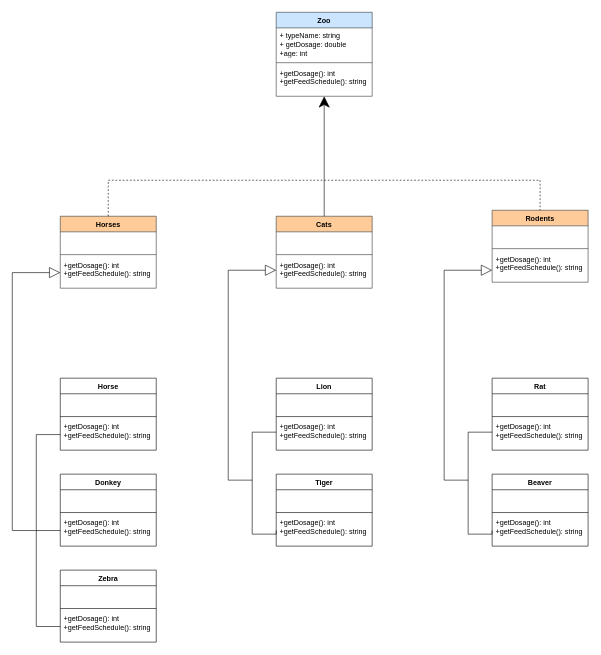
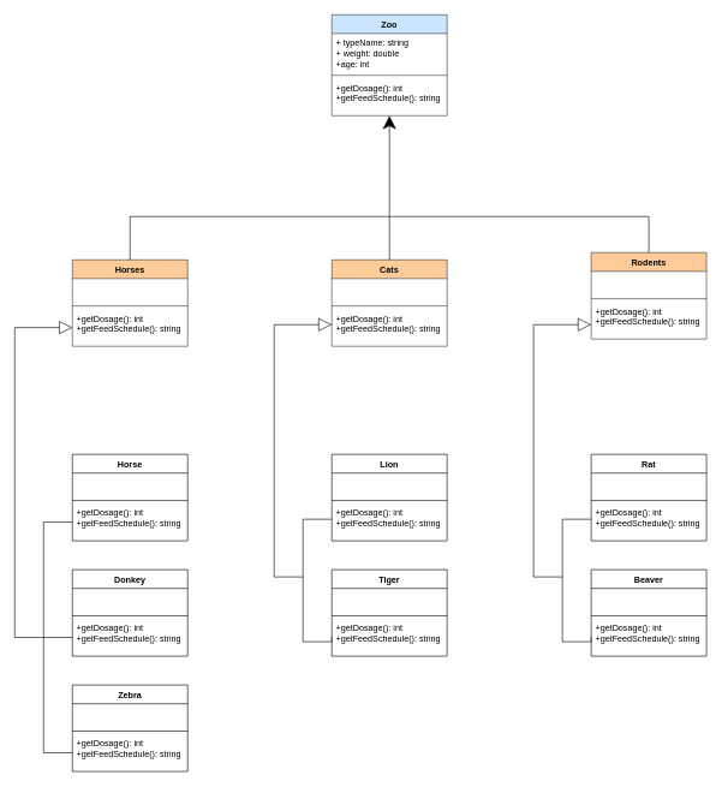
  <mxCell id="0" />
  <mxCell id="1" parent="0" />
  <mxCell id="2" value="Zoo" style="swimlane;fontStyle=1;align=center;verticalAlign=top;childLayout=stackLayout;horizontal=1;startSize=26;horizontalStack=0;resizeParent=1;resizeParentMax=0;resizeLast=0;collapsible=1;marginBottom=0;whiteSpace=wrap;html=1;fillColor=#cce5ff;strokeColor=#36393d;" vertex="1" parent="1"><mxGeometry x="460" y="20" width="160" height="140" as="geometry" /></mxCell>
- <mxCell id="3" value="+ typeName: string&lt;div&gt;+ getDosage: double&lt;/div&gt;&lt;div&gt;+age: int&lt;/div&gt;" style="text;strokeColor=none;fillColor=none;align=left;verticalAlign=top;spacingLeft=4;spacingRight=4;overflow=hidden;rotatable=0;points=[[0,0.5],[1,0.5]];portConstraint=eastwest;whiteSpace=wrap;html=1;" vertex="1" parent="2"><mxGeometry y="26" width="160" height="54" as="geometry" /></mxCell>
+ <mxCell id="3" value="+ typeName: string&lt;div&gt;+ weight: double&lt;/div&gt;&lt;div&gt;+age: int&lt;/div&gt;" style="text;strokeColor=none;fillColor=none;align=left;verticalAlign=top;spacingLeft=4;spacingRight=4;overflow=hidden;rotatable=0;points=[[0,0.5],[1,0.5]];portConstraint=eastwest;whiteSpace=wrap;html=1;" vertex="1" parent="2"><mxGeometry y="26" width="160" height="54" as="geometry" /></mxCell>
  <mxCell id="4" value="" style="line;strokeWidth=1;fillColor=none;align=left;verticalAlign=middle;spacingTop=-1;spacingLeft=3;spacingRight=3;rotatable=0;labelPosition=right;points=[];portConstraint=eastwest;strokeColor=inherit;" vertex="1" parent="2"><mxGeometry y="80" width="160" height="8" as="geometry" /></mxCell>
  <mxCell id="5" value="+getDosage(): int&lt;div&gt;+getFeedSchedule(): string&lt;/div&gt;" style="text;strokeColor=none;fillColor=none;align=left;verticalAlign=top;spacingLeft=4;spacingRight=4;overflow=hidden;rotatable=0;points=[[0,0.5],[1,0.5]];portConstraint=eastwest;whiteSpace=wrap;html=1;" vertex="1" parent="2"><mxGeometry y="88" width="160" height="52" as="geometry" /></mxCell>
  <mxCell id="6" value="Horses" style="swimlane;fontStyle=1;align=center;verticalAlign=top;childLayout=stackLayout;horizontal=1;startSize=26;horizontalStack=0;resizeParent=1;resizeParentMax=0;resizeLast=0;collapsible=1;marginBottom=0;whiteSpace=wrap;html=1;fillColor=#ffcc99;strokeColor=#36393d;" vertex="1" parent="1"><mxGeometry x="100" y="360" width="160" height="120" as="geometry" /></mxCell>
  <mxCell id="7" value="&lt;div&gt;&lt;br&gt;&lt;/div&gt;" style="text;strokeColor=none;fillColor=none;align=left;verticalAlign=top;spacingLeft=4;spacingRight=4;overflow=hidden;rotatable=0;points=[[0,0.5],[1,0.5]];portConstraint=eastwest;whiteSpace=wrap;html=1;" vertex="1" parent="6"><mxGeometry y="26" width="160" height="34" as="geometry" /></mxCell>
  <mxCell id="8" value="" style="line;strokeWidth=1;fillColor=none;align=left;verticalAlign=middle;spacingTop=-1;spacingLeft=3;spacingRight=3;rotatable=0;labelPosition=right;points=[];portConstraint=eastwest;strokeColor=inherit;" vertex="1" parent="6"><mxGeometry y="60" width="160" height="8" as="geometry" /></mxCell>
  <mxCell id="9" value="+getDosage(): int&lt;div&gt;+getFeedSchedule(): string&lt;/div&gt;" style="text;strokeColor=none;fillColor=none;align=left;verticalAlign=top;spacingLeft=4;spacingRight=4;overflow=hidden;rotatable=0;points=[[0,0.5],[1,0.5]];portConstraint=eastwest;whiteSpace=wrap;html=1;" vertex="1" parent="6"><mxGeometry y="68" width="160" height="52" as="geometry" /></mxCell>
  <mxCell id="10" value="Rodents" style="swimlane;fontStyle=1;align=center;verticalAlign=top;childLayout=stackLayout;horizontal=1;startSize=26;horizontalStack=0;resizeParent=1;resizeParentMax=0;resizeLast=0;collapsible=1;marginBottom=0;whiteSpace=wrap;html=1;fillColor=#ffcc99;strokeColor=#36393d;" vertex="1" parent="1"><mxGeometry x="820" y="350" width="160" height="120" as="geometry" /></mxCell>
  <mxCell id="11" value="&lt;div&gt;&lt;br&gt;&lt;/div&gt;&lt;div&gt;&lt;br&gt;&lt;/div&gt;" style="text;strokeColor=none;fillColor=none;align=left;verticalAlign=top;spacingLeft=4;spacingRight=4;overflow=hidden;rotatable=0;points=[[0,0.5],[1,0.5]];portConstraint=eastwest;whiteSpace=wrap;html=1;" vertex="1" parent="10"><mxGeometry y="26" width="160" height="34" as="geometry" /></mxCell>
  <mxCell id="12" value="" style="line;strokeWidth=1;fillColor=none;align=left;verticalAlign=middle;spacingTop=-1;spacingLeft=3;spacingRight=3;rotatable=0;labelPosition=right;points=[];portConstraint=eastwest;strokeColor=inherit;" vertex="1" parent="10"><mxGeometry y="60" width="160" height="8" as="geometry" /></mxCell>
  <mxCell id="13" value="+getDosage(): int&lt;div&gt;+getFeedSchedule(): string&lt;/div&gt;" style="text;strokeColor=none;fillColor=none;align=left;verticalAlign=top;spacingLeft=4;spacingRight=4;overflow=hidden;rotatable=0;points=[[0,0.5],[1,0.5]];portConstraint=eastwest;whiteSpace=wrap;html=1;" vertex="1" parent="10"><mxGeometry y="68" width="160" height="52" as="geometry" /></mxCell>
  <mxCell id="14" value="Cats" style="swimlane;fontStyle=1;align=center;verticalAlign=top;childLayout=stackLayout;horizontal=1;startSize=26;horizontalStack=0;resizeParent=1;resizeParentMax=0;resizeLast=0;collapsible=1;marginBottom=0;whiteSpace=wrap;html=1;fillColor=#ffcc99;strokeColor=#36393d;" vertex="1" parent="1"><mxGeometry x="460" y="360" width="160" height="120" as="geometry" /></mxCell>
  <mxCell id="15" value="&lt;div&gt;&lt;br&gt;&lt;/div&gt;&lt;div&gt;&lt;br&gt;&lt;/div&gt;" style="text;strokeColor=none;fillColor=none;align=left;verticalAlign=top;spacingLeft=4;spacingRight=4;overflow=hidden;rotatable=0;points=[[0,0.5],[1,0.5]];portConstraint=eastwest;whiteSpace=wrap;html=1;" vertex="1" parent="14"><mxGeometry y="26" width="160" height="34" as="geometry" /></mxCell>
  <mxCell id="16" value="" style="line;strokeWidth=1;fillColor=none;align=left;verticalAlign=middle;spacingTop=-1;spacingLeft=3;spacingRight=3;rotatable=0;labelPosition=right;points=[];portConstraint=eastwest;strokeColor=inherit;" vertex="1" parent="14"><mxGeometry y="60" width="160" height="8" as="geometry" /></mxCell>
  <mxCell id="17" value="+getDosage(): int&lt;div&gt;+getFeedSchedule(): string&lt;/div&gt;" style="text;strokeColor=none;fillColor=none;align=left;verticalAlign=top;spacingLeft=4;spacingRight=4;overflow=hidden;rotatable=0;points=[[0,0.5],[1,0.5]];portConstraint=eastwest;whiteSpace=wrap;html=1;" vertex="1" parent="14"><mxGeometry y="68" width="160" height="52" as="geometry" /></mxCell>
  <mxCell id="18" value="Horse" style="swimlane;fontStyle=1;align=center;verticalAlign=top;childLayout=stackLayout;horizontal=1;startSize=26;horizontalStack=0;resizeParent=1;resizeParentMax=0;resizeLast=0;collapsible=1;marginBottom=0;whiteSpace=wrap;html=1;" vertex="1" parent="1"><mxGeometry x="100" y="630" width="160" height="120" as="geometry" /></mxCell>
  <mxCell id="19" value="&lt;div&gt;&lt;br&gt;&lt;/div&gt;" style="text;strokeColor=none;fillColor=none;align=left;verticalAlign=top;spacingLeft=4;spacingRight=4;overflow=hidden;rotatable=0;points=[[0,0.5],[1,0.5]];portConstraint=eastwest;whiteSpace=wrap;html=1;" vertex="1" parent="18"><mxGeometry y="26" width="160" height="34" as="geometry" /></mxCell>
  <mxCell id="20" value="" style="line;strokeWidth=1;fillColor=none;align=left;verticalAlign=middle;spacingTop=-1;spacingLeft=3;spacingRight=3;rotatable=0;labelPosition=right;points=[];portConstraint=eastwest;strokeColor=inherit;" vertex="1" parent="18"><mxGeometry y="60" width="160" height="8" as="geometry" /></mxCell>
  <mxCell id="21" value="+getDosage(): int&lt;div&gt;+getFeedSchedule(): string&lt;/div&gt;" style="text;strokeColor=none;fillColor=none;align=left;verticalAlign=top;spacingLeft=4;spacingRight=4;overflow=hidden;rotatable=0;points=[[0,0.5],[1,0.5]];portConstraint=eastwest;whiteSpace=wrap;html=1;" vertex="1" parent="18"><mxGeometry y="68" width="160" height="52" as="geometry" /></mxCell>
  <mxCell id="22" value="Donkey" style="swimlane;fontStyle=1;align=center;verticalAlign=top;childLayout=stackLayout;horizontal=1;startSize=26;horizontalStack=0;resizeParent=1;resizeParentMax=0;resizeLast=0;collapsible=1;marginBottom=0;whiteSpace=wrap;html=1;" vertex="1" parent="1"><mxGeometry x="100" y="790" width="160" height="120" as="geometry" /></mxCell>
  <mxCell id="23" value="&lt;div&gt;&lt;br&gt;&lt;/div&gt;" style="text;strokeColor=none;fillColor=none;align=left;verticalAlign=top;spacingLeft=4;spacingRight=4;overflow=hidden;rotatable=0;points=[[0,0.5],[1,0.5]];portConstraint=eastwest;whiteSpace=wrap;html=1;" vertex="1" parent="22"><mxGeometry y="26" width="160" height="34" as="geometry" /></mxCell>
  <mxCell id="24" value="" style="line;strokeWidth=1;fillColor=none;align=left;verticalAlign=middle;spacingTop=-1;spacingLeft=3;spacingRight=3;rotatable=0;labelPosition=right;points=[];portConstraint=eastwest;strokeColor=inherit;" vertex="1" parent="22"><mxGeometry y="60" width="160" height="8" as="geometry" /></mxCell>
  <mxCell id="25" value="+getDosage(): int&lt;div&gt;+getFeedSchedule(): string&lt;/div&gt;" style="text;strokeColor=none;fillColor=none;align=left;verticalAlign=top;spacingLeft=4;spacingRight=4;overflow=hidden;rotatable=0;points=[[0,0.5],[1,0.5]];portConstraint=eastwest;whiteSpace=wrap;html=1;" vertex="1" parent="22"><mxGeometry y="68" width="160" height="52" as="geometry" /></mxCell>
  <mxCell id="26" value="Zebra" style="swimlane;fontStyle=1;align=center;verticalAlign=top;childLayout=stackLayout;horizontal=1;startSize=26;horizontalStack=0;resizeParent=1;resizeParentMax=0;resizeLast=0;collapsible=1;marginBottom=0;whiteSpace=wrap;html=1;" vertex="1" parent="1"><mxGeometry x="100" y="950" width="160" height="120" as="geometry" /></mxCell>
  <mxCell id="27" value="&lt;div&gt;&lt;br&gt;&lt;/div&gt;" style="text;strokeColor=none;fillColor=none;align=left;verticalAlign=top;spacingLeft=4;spacingRight=4;overflow=hidden;rotatable=0;points=[[0,0.5],[1,0.5]];portConstraint=eastwest;whiteSpace=wrap;html=1;" vertex="1" parent="26"><mxGeometry y="26" width="160" height="34" as="geometry" /></mxCell>
  <mxCell id="28" value="" style="line;strokeWidth=1;fillColor=none;align=left;verticalAlign=middle;spacingTop=-1;spacingLeft=3;spacingRight=3;rotatable=0;labelPosition=right;points=[];portConstraint=eastwest;strokeColor=inherit;" vertex="1" parent="26"><mxGeometry y="60" width="160" height="8" as="geometry" /></mxCell>
  <mxCell id="29" value="+getDosage(): int&lt;div&gt;+getFeedSchedule(): string&lt;/div&gt;" style="text;strokeColor=none;fillColor=none;align=left;verticalAlign=top;spacingLeft=4;spacingRight=4;overflow=hidden;rotatable=0;points=[[0,0.5],[1,0.5]];portConstraint=eastwest;whiteSpace=wrap;html=1;" vertex="1" parent="26"><mxGeometry y="68" width="160" height="52" as="geometry" /></mxCell>
  <mxCell id="30" value="Lion" style="swimlane;fontStyle=1;align=center;verticalAlign=top;childLayout=stackLayout;horizontal=1;startSize=26;horizontalStack=0;resizeParent=1;resizeParentMax=0;resizeLast=0;collapsible=1;marginBottom=0;whiteSpace=wrap;html=1;" vertex="1" parent="1"><mxGeometry x="460" y="630" width="160" height="120" as="geometry" /></mxCell>
  <mxCell id="31" value="&lt;div&gt;&lt;br&gt;&lt;/div&gt;" style="text;strokeColor=none;fillColor=none;align=left;verticalAlign=top;spacingLeft=4;spacingRight=4;overflow=hidden;rotatable=0;points=[[0,0.5],[1,0.5]];portConstraint=eastwest;whiteSpace=wrap;html=1;" vertex="1" parent="30"><mxGeometry y="26" width="160" height="34" as="geometry" /></mxCell>
  <mxCell id="32" value="" style="line;strokeWidth=1;fillColor=none;align=left;verticalAlign=middle;spacingTop=-1;spacingLeft=3;spacingRight=3;rotatable=0;labelPosition=right;points=[];portConstraint=eastwest;strokeColor=inherit;" vertex="1" parent="30"><mxGeometry y="60" width="160" height="8" as="geometry" /></mxCell>
  <mxCell id="33" value="+getDosage(): int&lt;div&gt;+getFeedSchedule(): string&lt;/div&gt;" style="text;strokeColor=none;fillColor=none;align=left;verticalAlign=top;spacingLeft=4;spacingRight=4;overflow=hidden;rotatable=0;points=[[0,0.5],[1,0.5]];portConstraint=eastwest;whiteSpace=wrap;html=1;" vertex="1" parent="30"><mxGeometry y="68" width="160" height="52" as="geometry" /></mxCell>
  <mxCell id="34" value="Tiger" style="swimlane;fontStyle=1;align=center;verticalAlign=top;childLayout=stackLayout;horizontal=1;startSize=26;horizontalStack=0;resizeParent=1;resizeParentMax=0;resizeLast=0;collapsible=1;marginBottom=0;whiteSpace=wrap;html=1;" vertex="1" parent="1"><mxGeometry x="460" y="790" width="160" height="120" as="geometry" /></mxCell>
  <mxCell id="35" value="&lt;div&gt;&lt;br&gt;&lt;/div&gt;" style="text;strokeColor=none;fillColor=none;align=left;verticalAlign=top;spacingLeft=4;spacingRight=4;overflow=hidden;rotatable=0;points=[[0,0.5],[1,0.5]];portConstraint=eastwest;whiteSpace=wrap;html=1;" vertex="1" parent="34"><mxGeometry y="26" width="160" height="34" as="geometry" /></mxCell>
  <mxCell id="36" value="" style="line;strokeWidth=1;fillColor=none;align=left;verticalAlign=middle;spacingTop=-1;spacingLeft=3;spacingRight=3;rotatable=0;labelPosition=right;points=[];portConstraint=eastwest;strokeColor=inherit;" vertex="1" parent="34"><mxGeometry y="60" width="160" height="8" as="geometry" /></mxCell>
  <mxCell id="37" value="+getDosage(): int&lt;div&gt;+getFeedSchedule(): string&lt;/div&gt;" style="text;strokeColor=none;fillColor=none;align=left;verticalAlign=top;spacingLeft=4;spacingRight=4;overflow=hidden;rotatable=0;points=[[0,0.5],[1,0.5]];portConstraint=eastwest;whiteSpace=wrap;html=1;" vertex="1" parent="34"><mxGeometry y="68" width="160" height="52" as="geometry" /></mxCell>
  <mxCell id="38" value="Rat" style="swimlane;fontStyle=1;align=center;verticalAlign=top;childLayout=stackLayout;horizontal=1;startSize=26;horizontalStack=0;resizeParent=1;resizeParentMax=0;resizeLast=0;collapsible=1;marginBottom=0;whiteSpace=wrap;html=1;" vertex="1" parent="1"><mxGeometry x="820" y="630" width="160" height="120" as="geometry" /></mxCell>
  <mxCell id="39" value="&lt;div&gt;&lt;br&gt;&lt;/div&gt;" style="text;strokeColor=none;fillColor=none;align=left;verticalAlign=top;spacingLeft=4;spacingRight=4;overflow=hidden;rotatable=0;points=[[0,0.5],[1,0.5]];portConstraint=eastwest;whiteSpace=wrap;html=1;" vertex="1" parent="38"><mxGeometry y="26" width="160" height="34" as="geometry" /></mxCell>
  <mxCell id="40" value="" style="line;strokeWidth=1;fillColor=none;align=left;verticalAlign=middle;spacingTop=-1;spacingLeft=3;spacingRight=3;rotatable=0;labelPosition=right;points=[];portConstraint=eastwest;strokeColor=inherit;" vertex="1" parent="38"><mxGeometry y="60" width="160" height="8" as="geometry" /></mxCell>
  <mxCell id="41" value="+getDosage(): int&lt;div&gt;+getFeedSchedule(): string&lt;/div&gt;" style="text;strokeColor=none;fillColor=none;align=left;verticalAlign=top;spacingLeft=4;spacingRight=4;overflow=hidden;rotatable=0;points=[[0,0.5],[1,0.5]];portConstraint=eastwest;whiteSpace=wrap;html=1;" vertex="1" parent="38"><mxGeometry y="68" width="160" height="52" as="geometry" /></mxCell>
  <mxCell id="42" value="Beaver" style="swimlane;fontStyle=1;align=center;verticalAlign=top;childLayout=stackLayout;horizontal=1;startSize=26;horizontalStack=0;resizeParent=1;resizeParentMax=0;resizeLast=0;collapsible=1;marginBottom=0;whiteSpace=wrap;html=1;" vertex="1" parent="1"><mxGeometry x="820" y="790" width="160" height="120" as="geometry" /></mxCell>
  <mxCell id="43" value="&lt;div&gt;&lt;br&gt;&lt;/div&gt;" style="text;strokeColor=none;fillColor=none;align=left;verticalAlign=top;spacingLeft=4;spacingRight=4;overflow=hidden;rotatable=0;points=[[0,0.5],[1,0.5]];portConstraint=eastwest;whiteSpace=wrap;html=1;" vertex="1" parent="42"><mxGeometry y="26" width="160" height="34" as="geometry" /></mxCell>
  <mxCell id="44" value="" style="line;strokeWidth=1;fillColor=none;align=left;verticalAlign=middle;spacingTop=-1;spacingLeft=3;spacingRight=3;rotatable=0;labelPosition=right;points=[];portConstraint=eastwest;strokeColor=inherit;" vertex="1" parent="42"><mxGeometry y="60" width="160" height="8" as="geometry" /></mxCell>
  <mxCell id="45" value="+getDosage(): int&lt;div&gt;+getFeedSchedule(): string&lt;/div&gt;" style="text;strokeColor=none;fillColor=none;align=left;verticalAlign=top;spacingLeft=4;spacingRight=4;overflow=hidden;rotatable=0;points=[[0,0.5],[1,0.5]];portConstraint=eastwest;whiteSpace=wrap;html=1;" vertex="1" parent="42"><mxGeometry y="68" width="160" height="52" as="geometry" /></mxCell>
  <mxCell id="46" value="" style="endArrow=block;endSize=16;endFill=0;html=1;rounded=0;entryX=0;entryY=0.5;entryDx=0;entryDy=0;exitX=0;exitY=0.5;exitDx=0;exitDy=0;" edge="1" parent="1" source="25" target="9"><mxGeometry width="160" relative="1" as="geometry"><mxPoint x="179.55" y="630" as="sourcePoint" /><mxPoint x="180.35" y="482.768" as="targetPoint" /><Array as="points"><mxPoint y="884" x="20" /><mxPoint y="454" x="20" /></Array></mxGeometry></mxCell>
  <mxCell id="47" value="" style="endArrow=none;html=1;edgeStyle=orthogonalEdgeStyle;rounded=0;entryX=0;entryY=0.5;entryDx=0;entryDy=0;exitX=0;exitY=0.5;exitDx=0;exitDy=0;" edge="1" parent="1" source="29" target="21"><mxGeometry relative="1" as="geometry"><mxPoint x="-10" y="780" as="sourcePoint" /><mxPoint x="150" y="780" as="targetPoint" /><Array as="points"><mxPoint x="60" y="1044" /><mxPoint x="60" y="724" /></Array></mxGeometry></mxCell>
  <mxCell id="48" value="" style="endArrow=none;html=1;edgeStyle=orthogonalEdgeStyle;rounded=0;entryX=0;entryY=0.5;entryDx=0;entryDy=0;exitX=0;exitY=0.5;exitDx=0;exitDy=0;" edge="1" parent="1" source="37"><mxGeometry relative="1" as="geometry"><mxPoint x="460" y="1040" as="sourcePoint" /><mxPoint x="460" y="720" as="targetPoint" /><Array as="points"><mxPoint x="460" y="890" /><mxPoint x="420" y="890" /><mxPoint x="420" y="720" /></Array></mxGeometry></mxCell>
  <mxCell id="49" value="" style="endArrow=block;endSize=16;endFill=0;html=1;rounded=0;entryX=0;entryY=0.5;entryDx=0;entryDy=0;" edge="1" parent="1"><mxGeometry width="160" relative="1" as="geometry"><mxPoint x="420" y="800" as="sourcePoint" /><mxPoint x="460" y="450" as="targetPoint" /><Array as="points"><mxPoint x="380" y="800" /><mxPoint x="380" y="450" /></Array></mxGeometry></mxCell>
  <mxCell id="50" value="" style="endArrow=none;html=1;edgeStyle=orthogonalEdgeStyle;rounded=0;entryX=0;entryY=0.5;entryDx=0;entryDy=0;exitX=0;exitY=0.5;exitDx=0;exitDy=0;" edge="1" parent="1"><mxGeometry relative="1" as="geometry"><mxPoint x="820" y="884" as="sourcePoint" /><mxPoint x="820" y="720" as="targetPoint" /><Array as="points"><mxPoint x="820" y="890" /><mxPoint x="780" y="890" /><mxPoint x="780" y="720" /></Array></mxGeometry></mxCell>
  <mxCell id="51" value="" style="endArrow=block;endSize=16;endFill=0;html=1;rounded=0;entryX=0;entryY=0.5;entryDx=0;entryDy=0;" edge="1" parent="1"><mxGeometry width="160" relative="1" as="geometry"><mxPoint x="780" y="800" as="sourcePoint" /><mxPoint x="820" y="450" as="targetPoint" /><Array as="points"><mxPoint x="740" y="800" /><mxPoint x="740" y="450" /></Array></mxGeometry></mxCell>
- <mxCell id="52" value="" style="endArrow=none;html=1;edgeStyle=orthogonalEdgeStyle;rounded=0;entryX=0.5;entryY=0;entryDx=0;entryDy=0;exitX=0.5;exitY=0;exitDx=0;exitDy=0;dashed=1;" edge="1" parent="1" source="6" target="10"><mxGeometry relative="1" as="geometry"><mxPoint x="750" y="404" as="sourcePoint" /><mxPoint x="750" y="240" as="targetPoint" /><Array as="points"><mxPoint x="180" y="300" /><mxPoint x="900" y="300" /></Array></mxGeometry></mxCell>
+ <mxCell id="52" value="" style="endArrow=none;html=1;edgeStyle=orthogonalEdgeStyle;rounded=0;entryX=0.5;entryY=0;entryDx=0;entryDy=0;exitX=0.5;exitY=0;exitDx=0;exitDy=0;" edge="1" parent="1" source="6" target="10"><mxGeometry relative="1" as="geometry"><mxPoint x="750" y="404" as="sourcePoint" /><mxPoint x="750" y="240" as="targetPoint" /><Array as="points"><mxPoint x="180" y="300" /><mxPoint x="900" y="300" /></Array></mxGeometry></mxCell>
  <mxCell id="53" value="" style="endArrow=classic;endSize=16;endFill=1;html=1;rounded=0;exitX=0.5;exitY=0;exitDx=0;exitDy=0;startFill=1;" edge="1" parent="1" source="14"><mxGeometry width="160" relative="1" as="geometry"><mxPoint x="710" y="320" as="sourcePoint" /><mxPoint x="540" y="160" as="targetPoint" /></mxGeometry></mxCell>
